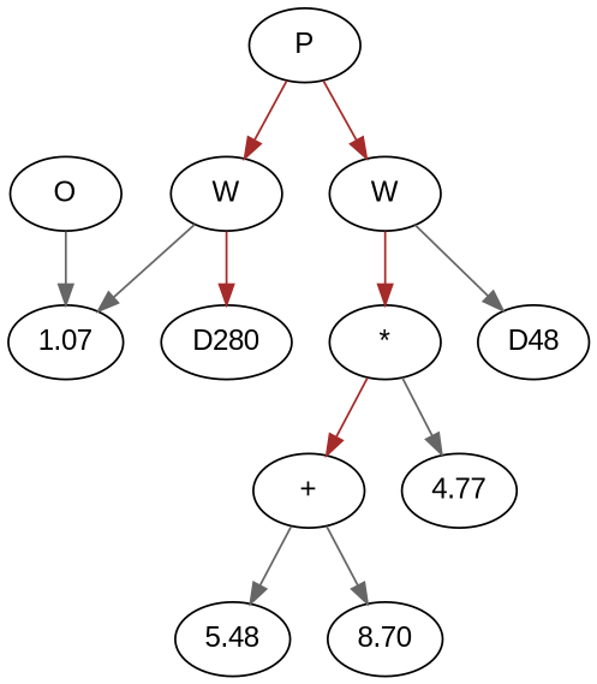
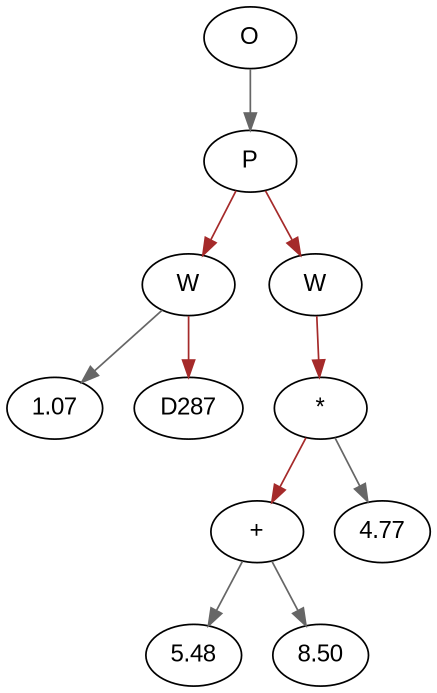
  digraph {
    fontname="Liberation Sans"
    node [fontname="Liberation Sans"]
    edge [color=gray40 fontname="Liberation Sans"]
    n1 [label=O]
    n2 [label=P]
    n3 [label=W]
    n4 [label=W]
    n5 [label=1.07]
-   n6 [label=D280]
+   n6 [label=D287]
    n7 [label="*"]
-   n8 [label=D48]
    n9 [label="+"]
    n10 [label=4.77]
    n11 [label=5.48]
-   n12 [label=8.70]
-   n1 -> n5
+   n12 [label=8.50]
+   n1 -> n2
    n2 -> n3 [color=brown]
    n2 -> n4 [color=brown]
    n3 -> n5
    n3 -> n6 [color=brown]
    n4 -> n7 [color=brown]
-   n4 -> n8
    n7 -> n9 [color=brown]
    n7 -> n10
    n9 -> n11
    n9 -> n12
  }
